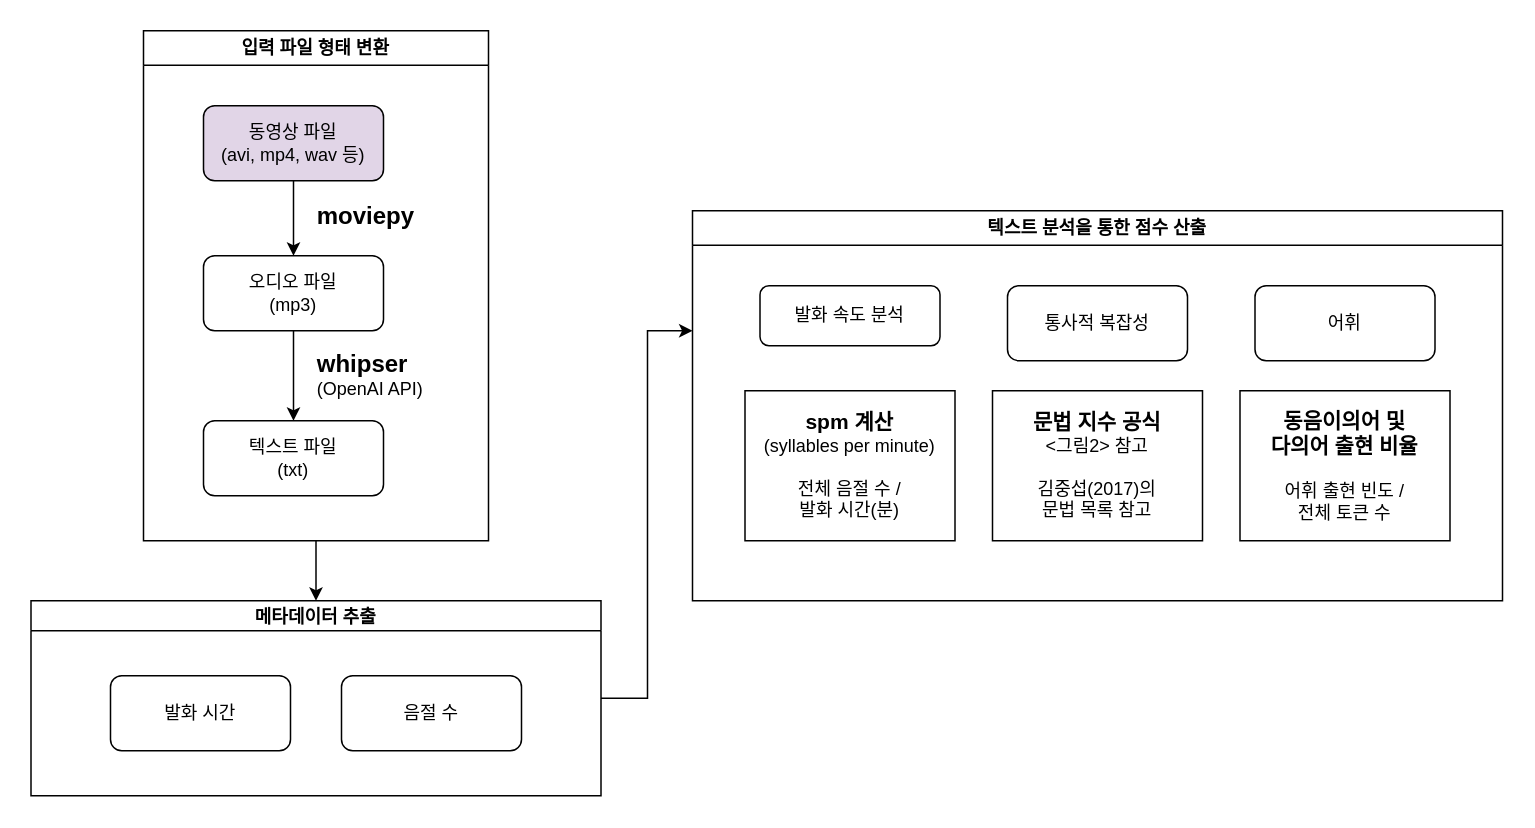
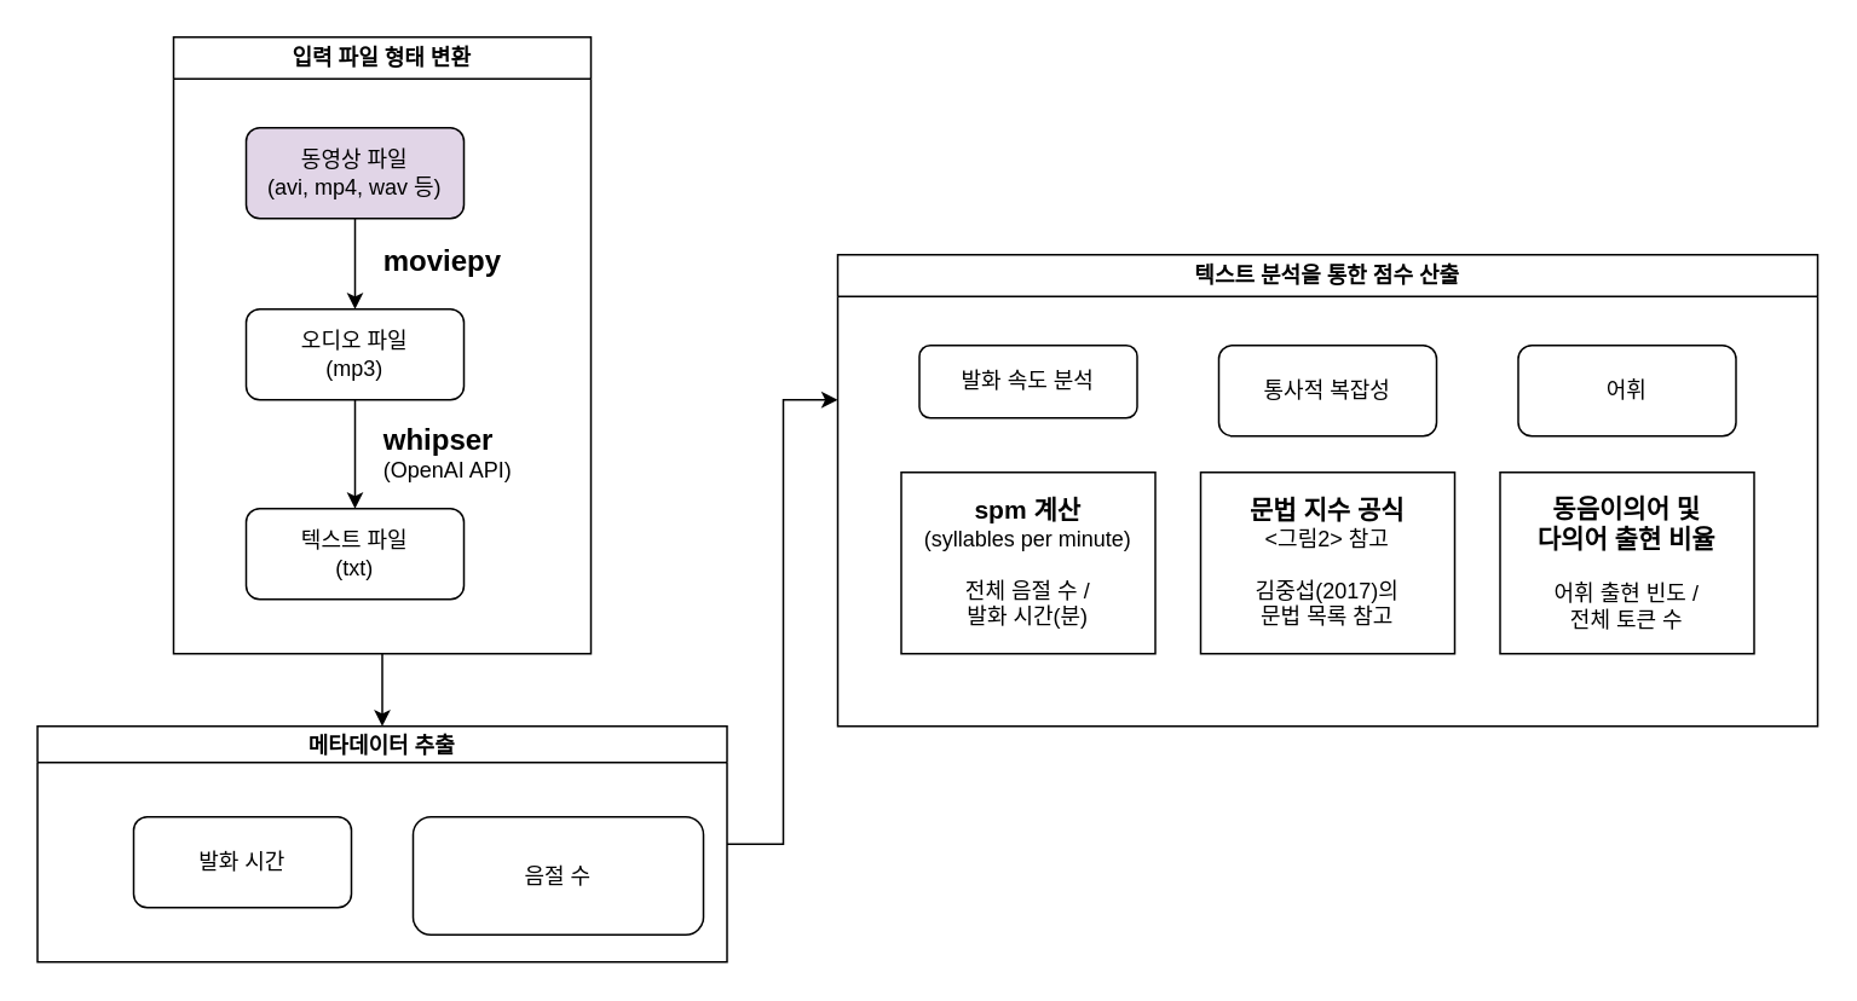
  <mxCell id="0" />
  <mxCell id="1" parent="0" />
  <mxCell id="2" value="" style="edgeStyle=orthogonalEdgeStyle;rounded=0;orthogonalLoop=1;jettySize=auto;html=1;entryX=0.5;entryY=0;entryDx=0;entryDy=0;" edge="1" parent="1" source="3" target="19"><mxGeometry relative="1" as="geometry" /></mxCell>
  <mxCell id="3" value="입력 파일 형태 변환" style="swimlane;whiteSpace=wrap;html=1;" vertex="1" parent="1"><mxGeometry x="95" y="20" width="230" height="340" as="geometry" /></mxCell>
  <mxCell id="4" value="" style="edgeStyle=orthogonalEdgeStyle;rounded=0;orthogonalLoop=1;jettySize=auto;html=1;" edge="1" parent="3" source="5" target="6"><mxGeometry relative="1" as="geometry" /></mxCell>
  <mxCell id="5" value="오디오 파일&lt;br&gt;(mp3)" style="rounded=1;whiteSpace=wrap;html=1;" vertex="1" parent="3"><mxGeometry x="40" y="150" width="120" height="50" as="geometry" /></mxCell>
  <mxCell id="6" value="텍스트 파일&lt;br&gt;(txt)" style="rounded=1;whiteSpace=wrap;html=1;" vertex="1" parent="3"><mxGeometry x="40" y="260" width="120" height="50" as="geometry" /></mxCell>
  <mxCell id="7" value="동영상 파일&lt;br&gt;(avi, mp4, wav 등)" style="rounded=1;whiteSpace=wrap;html=1;fontSize=12;glass=0;strokeWidth=1;shadow=0;fillColor=#e1d5e7;" parent="3" vertex="1"><mxGeometry x="40" y="50" width="120" height="50" as="geometry" /></mxCell>
  <mxCell id="8" style="edgeStyle=orthogonalEdgeStyle;rounded=0;orthogonalLoop=1;jettySize=auto;html=1;exitX=0.5;exitY=1;exitDx=0;exitDy=0;" edge="1" parent="3" source="7" target="5"><mxGeometry relative="1" as="geometry"><mxPoint x="200" y="30" as="targetPoint" /></mxGeometry></mxCell>
  <mxCell id="9" value="&lt;font style=&quot;font-size: 16px;&quot;&gt;&lt;b&gt;moviepy&lt;/b&gt;&lt;/font&gt;" style="text;html=1;strokeColor=none;fillColor=none;align=left;verticalAlign=middle;whiteSpace=wrap;rounded=0;" vertex="1" parent="3"><mxGeometry x="114" y="113" width="60" height="20" as="geometry" /></mxCell>
  <mxCell id="10" value="&lt;font style=&quot;&quot;&gt;&lt;b style=&quot;font-size: 16px;&quot;&gt;whipser&lt;/b&gt;&lt;br&gt;&lt;font style=&quot;font-size: 12px;&quot;&gt;(OpenAI API)&lt;/font&gt;&lt;br&gt;&lt;/font&gt;" style="text;html=1;strokeColor=none;fillColor=none;align=left;verticalAlign=middle;whiteSpace=wrap;rounded=0;" vertex="1" parent="1"><mxGeometry x="209" y="239" width="106" height="20" as="geometry" /></mxCell>
  <mxCell id="11" value="텍스트 분석을 통한 점수 산출" style="swimlane;whiteSpace=wrap;html=1;startSize=23;" vertex="1" parent="1"><mxGeometry x="461" y="140" width="540" height="260" as="geometry" /></mxCell>
  <mxCell id="12" value="통사적 복잡성" style="rounded=1;whiteSpace=wrap;html=1;" vertex="1" parent="11"><mxGeometry x="210" y="50" width="120" height="50" as="geometry" /></mxCell>
  <mxCell id="13" value="어휘" style="rounded=1;whiteSpace=wrap;html=1;" vertex="1" parent="11"><mxGeometry x="375" y="50" width="120" height="50" as="geometry" /></mxCell>
  <mxCell id="14" value="발화 속도 분석" style="rounded=1;whiteSpace=wrap;html=1;fontSize=12;glass=0;strokeWidth=1;shadow=0;" vertex="1" parent="11"><mxGeometry x="45" y="50" width="120" height="40" as="geometry" /></mxCell>
  <mxCell id="15" value="&lt;font style=&quot;font-size: 14px;&quot;&gt;&lt;b&gt;spm 계산&lt;br&gt;&lt;/b&gt;&lt;/font&gt;(syllables per minute)&lt;br&gt;&lt;br&gt;전체 음절 수 /&lt;br&gt;발화 시간(분)" style="rounded=0;whiteSpace=wrap;html=1;" vertex="1" parent="11"><mxGeometry x="35" y="120" width="140" height="100" as="geometry" /></mxCell>
  <mxCell id="16" value="&lt;font style=&quot;font-size: 14px;&quot;&gt;&lt;b&gt;문법 지수 공식&lt;br&gt;&lt;/b&gt;&lt;/font&gt;&amp;lt;그림2&amp;gt; 참고&lt;br&gt;&lt;br&gt;김중섭(2017)의&lt;br&gt;문법 목록 참고" style="rounded=0;whiteSpace=wrap;html=1;" vertex="1" parent="11"><mxGeometry x="200" y="120" width="140" height="100" as="geometry" /></mxCell>
  <mxCell id="17" value="&lt;font style=&quot;font-size: 14px;&quot;&gt;&lt;b&gt;동음이의어 및&lt;br&gt;다의어 출현 비율&lt;br&gt;&lt;/b&gt;&lt;/font&gt;&lt;br&gt;어휘 출현 빈도 /&lt;br&gt;전체 토큰 수" style="rounded=0;whiteSpace=wrap;html=1;" vertex="1" parent="11"><mxGeometry x="365" y="120" width="140" height="100" as="geometry" /></mxCell>
  <mxCell id="18" style="edgeStyle=orthogonalEdgeStyle;rounded=0;orthogonalLoop=1;jettySize=auto;html=1;" edge="1" parent="1" source="19" target="11"><mxGeometry relative="1" as="geometry"><Array as="points"><mxPoint x="431" y="465" /><mxPoint x="431" y="220" /></Array></mxGeometry></mxCell>
  <mxCell id="19" value="메타데이터 추출" style="swimlane;startSize=20;horizontal=1;containerType=tree;" vertex="1" parent="1"><mxGeometry x="20" y="400" width="380" height="130" as="geometry" /></mxCell>
  <mxCell id="20" value="발화 시간" style="rounded=1;whiteSpace=wrap;html=1;" vertex="1" parent="19"><mxGeometry x="53" y="50" width="120" height="50" as="geometry" /></mxCell>
- <mxCell id="21" value="음절 수" style="rounded=1;whiteSpace=wrap;html=1;" vertex="1" parent="19"><mxGeometry x="207" y="50" width="120" height="50" as="geometry" /></mxCell>
+ <mxCell id="21" value="음절 수" style="rounded=1;whiteSpace=wrap;html=1;" vertex="1" parent="19"><mxGeometry x="207" y="50" width="160" height="65" as="geometry" /></mxCell>
